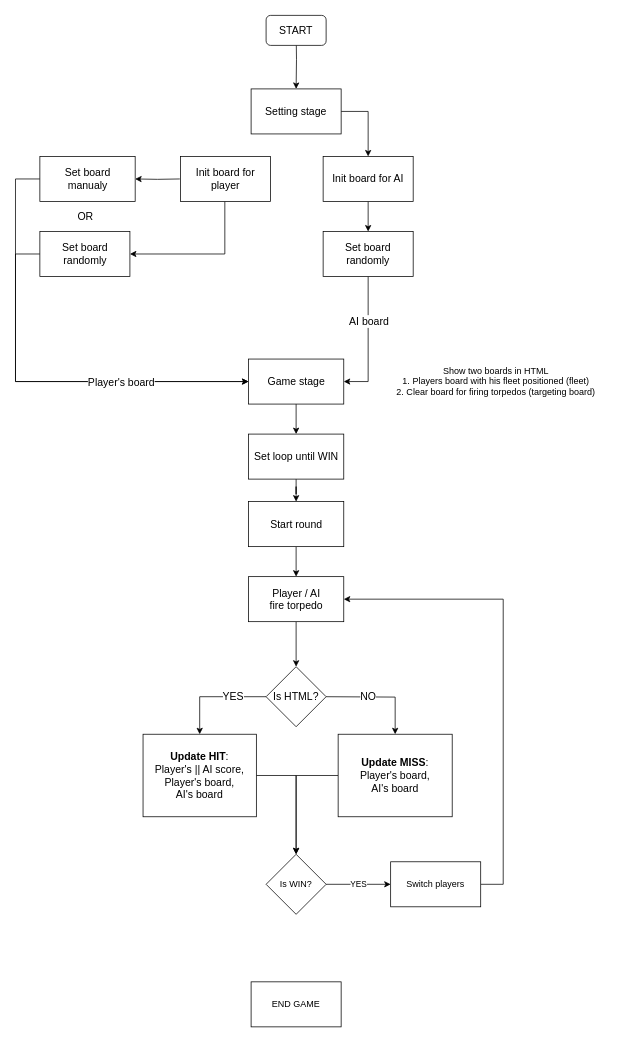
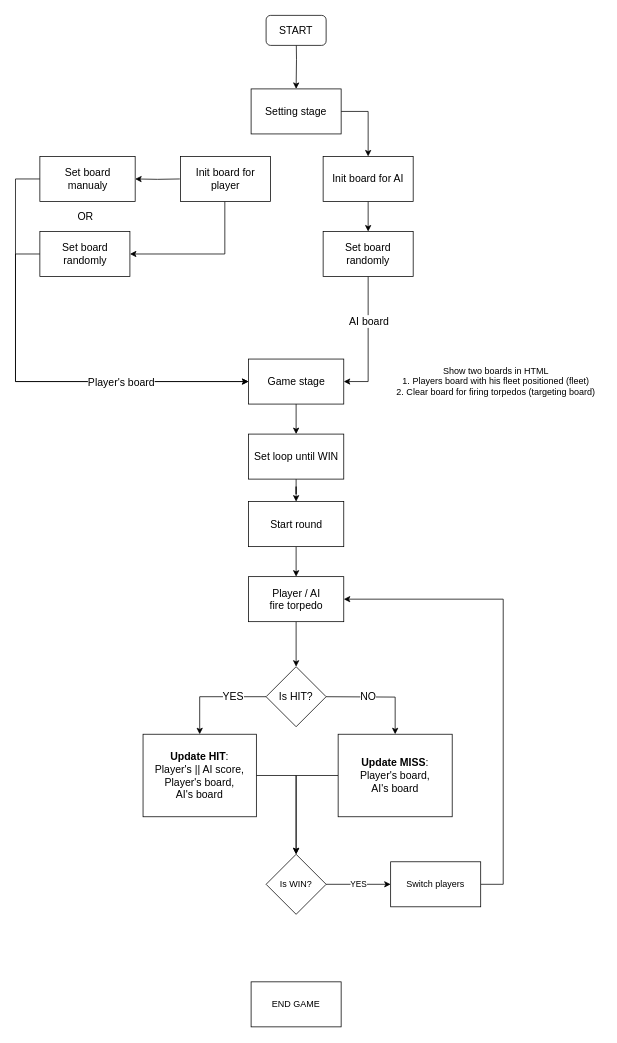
  <mxCell id="0" />
  <mxCell id="1" parent="0" />
  <mxCell id="2" value="" style="edgeStyle=orthogonalEdgeStyle;rounded=0;orthogonalLoop=1;jettySize=auto;html=1;" parent="1" target="4" edge="1"><mxGeometry relative="1" as="geometry"><mxPoint x="394" y="38" as="sourcePoint" /></mxGeometry></mxCell>
  <mxCell id="3" style="edgeStyle=orthogonalEdgeStyle;rounded=0;orthogonalLoop=1;jettySize=auto;html=1;exitX=1;exitY=0.5;exitDx=0;exitDy=0;fontSize=14;" parent="1" source="4" target="6" edge="1"><mxGeometry relative="1" as="geometry"><mxPoint x="424" y="148" as="sourcePoint" /></mxGeometry></mxCell>
  <mxCell id="4" value="Setting stage" style="rounded=0;whiteSpace=wrap;html=1;fontSize=14;" parent="1" vertex="1"><mxGeometry x="334" y="118" width="120" height="60" as="geometry" /></mxCell>
  <mxCell id="5" value="" style="edgeStyle=orthogonalEdgeStyle;rounded=0;orthogonalLoop=1;jettySize=auto;html=1;fontSize=14;" parent="1" source="6" target="14" edge="1"><mxGeometry relative="1" as="geometry" /></mxCell>
  <mxCell id="6" value="Init board for AI" style="rounded=0;whiteSpace=wrap;html=1;fontSize=14;" parent="1" vertex="1"><mxGeometry x="430" y="208" width="120" height="60" as="geometry" /></mxCell>
  <mxCell id="7" value="" style="edgeStyle=orthogonalEdgeStyle;rounded=0;orthogonalLoop=1;jettySize=auto;html=1;fontSize=14;" parent="1" target="17" edge="1"><mxGeometry relative="1" as="geometry"><mxPoint x="239" y="238" as="sourcePoint" /></mxGeometry></mxCell>
  <mxCell id="8" value="" style="edgeStyle=orthogonalEdgeStyle;rounded=0;orthogonalLoop=1;jettySize=auto;html=1;fontSize=14;exitX=0.5;exitY=1;exitDx=0;exitDy=0;entryX=1;entryY=0.5;entryDx=0;entryDy=0;" parent="1" target="11" edge="1"><mxGeometry relative="1" as="geometry"><mxPoint x="299" y="268" as="sourcePoint" /><mxPoint x="229" y="338" as="targetPoint" /><Array as="points"><mxPoint x="299" y="338" /></Array></mxGeometry></mxCell>
  <mxCell id="9" value="Init board for player" style="rounded=0;whiteSpace=wrap;html=1;fontSize=14;" parent="1" vertex="1"><mxGeometry x="240" y="208" width="120" height="60" as="geometry" /></mxCell>
  <mxCell id="10" style="edgeStyle=orthogonalEdgeStyle;rounded=0;orthogonalLoop=1;jettySize=auto;html=1;entryX=0;entryY=0.5;entryDx=0;entryDy=0;fontSize=14;" parent="1" source="11" target="19" edge="1"><mxGeometry relative="1" as="geometry"><Array as="points"><mxPoint x="20" y="338" /><mxPoint x="20" y="508" /></Array></mxGeometry></mxCell>
  <mxCell id="11" value="Set board&lt;br&gt;randomly" style="rounded=0;whiteSpace=wrap;html=1;fontSize=14;" parent="1" vertex="1"><mxGeometry x="52.5" y="308" width="120" height="60" as="geometry" /></mxCell>
  <mxCell id="12" value="" style="edgeStyle=orthogonalEdgeStyle;rounded=0;orthogonalLoop=1;jettySize=auto;html=1;fontSize=14;entryX=1;entryY=0.5;entryDx=0;entryDy=0;" parent="1" source="14" target="19" edge="1"><mxGeometry relative="1" as="geometry"><mxPoint x="490" y="448" as="targetPoint" /></mxGeometry></mxCell>
  <mxCell id="13" value="AI board" style="edgeLabel;html=1;align=center;verticalAlign=middle;resizable=0;points=[];fontSize=14;" parent="12" vertex="1" connectable="0"><mxGeometry x="0.049" y="2" relative="1" as="geometry"><mxPoint x="-2" y="-30.83" as="offset" /></mxGeometry></mxCell>
  <mxCell id="14" value="Set board&lt;br&gt;randomly" style="rounded=0;whiteSpace=wrap;html=1;fontSize=14;" parent="1" vertex="1"><mxGeometry x="430" y="308" width="120" height="60" as="geometry" /></mxCell>
  <mxCell id="15" value="" style="edgeStyle=orthogonalEdgeStyle;rounded=0;orthogonalLoop=1;jettySize=auto;html=1;fontSize=14;" parent="1" source="17" target="19" edge="1"><mxGeometry relative="1" as="geometry"><Array as="points"><mxPoint x="20" y="238" /><mxPoint x="20" y="508" /></Array></mxGeometry></mxCell>
  <mxCell id="16" value="Player's board" style="edgeLabel;html=1;align=center;verticalAlign=middle;resizable=0;points=[];fontSize=14;" parent="15" vertex="1" connectable="0"><mxGeometry x="0.446" relative="1" as="geometry"><mxPoint as="offset" /></mxGeometry></mxCell>
  <mxCell id="17" value="Set board &lt;br&gt;manualy" style="rounded=0;whiteSpace=wrap;html=1;fontSize=14;" parent="1" vertex="1"><mxGeometry x="52.5" y="208" width="127" height="60" as="geometry" /></mxCell>
  <mxCell id="18" value="" style="edgeStyle=orthogonalEdgeStyle;rounded=0;orthogonalLoop=1;jettySize=auto;html=1;fontSize=14;" parent="1" source="19" target="21" edge="1"><mxGeometry relative="1" as="geometry" /></mxCell>
  <mxCell id="19" value="Game stage" style="rounded=0;whiteSpace=wrap;html=1;fontSize=14;" parent="1" vertex="1"><mxGeometry x="330.5" y="478" width="127" height="60" as="geometry" /></mxCell>
  <mxCell id="20" style="edgeStyle=orthogonalEdgeStyle;rounded=0;orthogonalLoop=1;jettySize=auto;html=1;entryX=0.5;entryY=0;entryDx=0;entryDy=0;fontSize=14;" parent="1" source="21" target="23" edge="1"><mxGeometry relative="1" as="geometry" /></mxCell>
  <mxCell id="21" value="Set loop until WIN" style="rounded=0;whiteSpace=wrap;html=1;fontSize=14;" parent="1" vertex="1"><mxGeometry x="330.5" y="578" width="127" height="60" as="geometry" /></mxCell>
  <mxCell id="22" value="" style="edgeStyle=orthogonalEdgeStyle;rounded=0;orthogonalLoop=1;jettySize=auto;html=1;" parent="1" source="23" target="25" edge="1"><mxGeometry relative="1" as="geometry" /></mxCell>
  <mxCell id="23" value="Start round" style="rounded=0;whiteSpace=wrap;html=1;fontSize=14;" parent="1" vertex="1"><mxGeometry x="330.5" y="668" width="127" height="60" as="geometry" /></mxCell>
  <mxCell id="24" style="edgeStyle=orthogonalEdgeStyle;rounded=0;orthogonalLoop=1;jettySize=auto;html=1;entryX=0.5;entryY=0;entryDx=0;entryDy=0;" parent="1" source="25" target="30" edge="1"><mxGeometry relative="1" as="geometry" /></mxCell>
  <mxCell id="25" value="Player / AI&lt;br&gt;fire torpedo" style="rounded=0;whiteSpace=wrap;html=1;fontSize=14;" parent="1" vertex="1"><mxGeometry x="330.5" y="768" width="127" height="60" as="geometry" /></mxCell>
  <mxCell id="26" value="OR" style="text;html=1;align=center;verticalAlign=middle;resizable=0;points=[];autosize=1;fontSize=14;" parent="1" vertex="1"><mxGeometry x="92.5" y="278" width="40" height="20" as="geometry" /></mxCell>
  <mxCell id="27" value="START" style="rounded=1;whiteSpace=wrap;html=1;fontSize=14;" parent="1" vertex="1"><mxGeometry x="354" y="20" width="80" height="40" as="geometry" /></mxCell>
  <mxCell id="28" value="YES" style="edgeStyle=orthogonalEdgeStyle;rounded=0;orthogonalLoop=1;jettySize=auto;html=1;entryX=0.5;entryY=0;entryDx=0;entryDy=0;fontSize=14;" parent="1" source="30" target="32" edge="1"><mxGeometry x="-0.365" relative="1" as="geometry"><mxPoint as="offset" /></mxGeometry></mxCell>
  <mxCell id="29" value="NO" style="edgeStyle=orthogonalEdgeStyle;rounded=0;orthogonalLoop=1;jettySize=auto;html=1;entryX=0.5;entryY=0;entryDx=0;entryDy=0;fontSize=14;" parent="1" target="34" edge="1"><mxGeometry x="-0.211" relative="1" as="geometry"><mxPoint x="434" y="928" as="sourcePoint" /><mxPoint x="526" y="978" as="targetPoint" /><mxPoint as="offset" /></mxGeometry></mxCell>
- <mxCell id="30" value="Is HTML?" style="rhombus;whiteSpace=wrap;html=1;fontSize=14;" parent="1" vertex="1"><mxGeometry x="354" y="888" width="80" height="80" as="geometry" /></mxCell>
+ <mxCell id="30" value="Is HIT?" style="rhombus;whiteSpace=wrap;html=1;fontSize=14;" parent="1" vertex="1"><mxGeometry x="354" y="888" width="80" height="80" as="geometry" /></mxCell>
  <mxCell id="31" style="edgeStyle=orthogonalEdgeStyle;rounded=0;orthogonalLoop=1;jettySize=auto;html=1;exitX=1;exitY=0.5;exitDx=0;exitDy=0;entryX=0.5;entryY=0;entryDx=0;entryDy=0;" parent="1" source="32" target="36" edge="1"><mxGeometry relative="1" as="geometry" /></mxCell>
  <mxCell id="32" value="&lt;b&gt;Update HIT&lt;/b&gt;:&lt;br&gt;Player's || AI score,&lt;br&gt;Player's board,&lt;br&gt;AI's board" style="rounded=0;whiteSpace=wrap;html=1;fontSize=14;" parent="1" vertex="1"><mxGeometry x="190" y="978" width="151" height="110" as="geometry" /></mxCell>
  <mxCell id="33" style="edgeStyle=orthogonalEdgeStyle;rounded=0;orthogonalLoop=1;jettySize=auto;html=1;entryX=0.5;entryY=0;entryDx=0;entryDy=0;" parent="1" source="34" target="36" edge="1"><mxGeometry relative="1" as="geometry" /></mxCell>
  <mxCell id="34" value="&lt;b&gt;Update MISS&lt;/b&gt;:&lt;br&gt;Player's board,&lt;br&gt;AI's board" style="rounded=0;whiteSpace=wrap;html=1;fontSize=14;" parent="1" vertex="1"><mxGeometry x="450" y="978" width="152" height="110" as="geometry" /></mxCell>
  <mxCell id="35" value="YES" style="edgeStyle=orthogonalEdgeStyle;rounded=0;orthogonalLoop=1;jettySize=auto;html=1;entryX=0;entryY=0.5;entryDx=0;entryDy=0;" parent="1" source="36" target="39" edge="1"><mxGeometry relative="1" as="geometry" /></mxCell>
  <mxCell id="36" value="Is WIN?" style="rhombus;whiteSpace=wrap;html=1;" parent="1" vertex="1"><mxGeometry x="354" y="1138" width="80" height="80" as="geometry" /></mxCell>
  <mxCell id="37" value="END GAME" style="rounded=0;whiteSpace=wrap;html=1;" parent="1" vertex="1"><mxGeometry x="334" y="1308" width="120" height="60" as="geometry" /></mxCell>
  <mxCell id="38" style="edgeStyle=orthogonalEdgeStyle;rounded=0;orthogonalLoop=1;jettySize=auto;html=1;entryX=1;entryY=0.5;entryDx=0;entryDy=0;" parent="1" source="39" target="25" edge="1"><mxGeometry relative="1" as="geometry"><Array as="points"><mxPoint x="670" y="1178" /><mxPoint x="670" y="798" /></Array></mxGeometry></mxCell>
  <mxCell id="39" value="Switch players" style="rounded=0;whiteSpace=wrap;html=1;" parent="1" vertex="1"><mxGeometry x="520" y="1148" width="120" height="60" as="geometry" /></mxCell>
  <mxCell id="40" value="Show two boards in HTML&lt;br&gt;1. Players board with his fleet positioned (fleet)&lt;br&gt;2. Clear board for firing torpedos (targeting board)" style="text;html=1;align=center;verticalAlign=middle;resizable=0;points=[];autosize=1;" vertex="1" parent="1"><mxGeometry x="520" y="483" width="280" height="50" as="geometry" /></mxCell>
